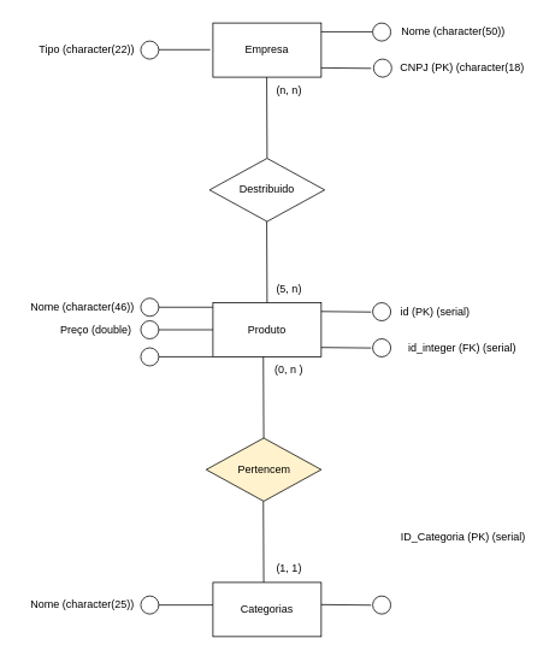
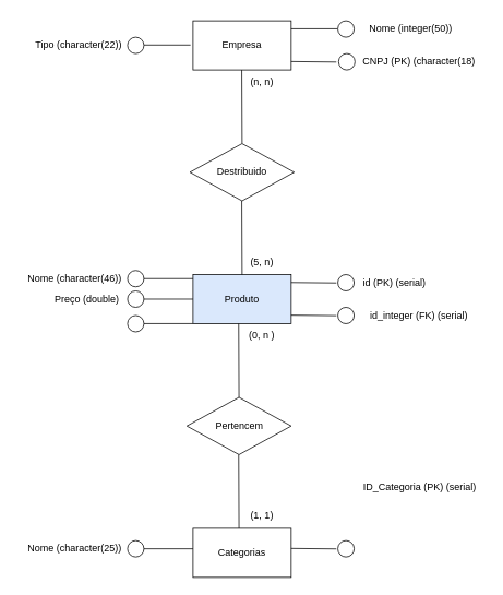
  <mxCell id="0" />
  <mxCell id="1" parent="0" />
  <mxCell id="2" value="Empresa" style="rounded=0;whiteSpace=wrap;html=1;" parent="1" vertex="1"><mxGeometry x="235" y="25" width="120" height="60" as="geometry" /></mxCell>
  <mxCell id="3" value="" style="endArrow=none;html=1;rounded=0;entryX=0;entryY=0.5;entryDx=0;entryDy=0;" parent="1" edge="1"><mxGeometry width="50" height="50" relative="1" as="geometry"><mxPoint x="355" y="34.76" as="sourcePoint" /><mxPoint x="412" y="34.76" as="targetPoint" /></mxGeometry></mxCell>
  <mxCell id="4" value="" style="ellipse;whiteSpace=wrap;html=1;aspect=fixed;" parent="1" vertex="1"><mxGeometry x="412" y="25" width="20" height="20" as="geometry" /></mxCell>
- <mxCell id="5" value="Nome (character(50))" style="text;html=1;align=center;verticalAlign=middle;resizable=0;points=[];autosize=1;strokeColor=none;fillColor=none;" parent="1" vertex="1"><mxGeometry x="430.75" y="20" width="140" height="30" as="geometry" /></mxCell>
+ <mxCell id="5" value="Nome (integer(50))" style="text;html=1;align=center;verticalAlign=middle;resizable=0;points=[];autosize=1;strokeColor=none;fillColor=none;" parent="1" vertex="1"><mxGeometry x="430.75" y="20" width="140" height="30" as="geometry" /></mxCell>
  <mxCell id="6" value="" style="ellipse;whiteSpace=wrap;html=1;aspect=fixed;" parent="1" vertex="1"><mxGeometry x="413" y="65" width="20" height="20" as="geometry" /></mxCell>
  <mxCell id="7" value="CNPJ (PK) (character(18)" style="text;html=1;align=center;verticalAlign=middle;resizable=0;points=[];autosize=1;strokeColor=none;fillColor=none;" parent="1" vertex="1"><mxGeometry x="430.75" y="60" width="160" height="30" as="geometry" /></mxCell>
  <mxCell id="8" value="" style="endArrow=none;html=1;rounded=0;entryX=-0.138;entryY=0.529;entryDx=0;entryDy=0;entryPerimeter=0;" parent="1" edge="1"><mxGeometry width="50" height="50" relative="1" as="geometry"><mxPoint x="355" y="74.71" as="sourcePoint" /><mxPoint x="410.24" y="75.29" as="targetPoint" /></mxGeometry></mxCell>
  <mxCell id="9" value="" style="endArrow=none;html=1;rounded=0;entryX=0;entryY=0.5;entryDx=0;entryDy=0;" parent="1" edge="1"><mxGeometry width="50" height="50" relative="1" as="geometry"><mxPoint x="175" y="54.58" as="sourcePoint" /><mxPoint x="232" y="54.58" as="targetPoint" /></mxGeometry></mxCell>
  <mxCell id="10" value="" style="ellipse;whiteSpace=wrap;html=1;aspect=fixed;" parent="1" vertex="1"><mxGeometry x="155" y="45" width="20" height="20" as="geometry" /></mxCell>
  <mxCell id="11" value="Tipo (character(22))" style="text;html=1;align=center;verticalAlign=middle;resizable=0;points=[];autosize=1;strokeColor=none;fillColor=none;" parent="1" vertex="1"><mxGeometry x="30" y="40" width="130" height="30" as="geometry" /></mxCell>
  <mxCell id="12" value="" style="endArrow=none;html=1;rounded=0;" parent="1" edge="1"><mxGeometry width="50" height="50" relative="1" as="geometry"><mxPoint x="295" y="175" as="sourcePoint" /><mxPoint x="294.58" y="85" as="targetPoint" /></mxGeometry></mxCell>
  <mxCell id="13" value="Destribuido" style="rhombus;whiteSpace=wrap;html=1;" parent="1" vertex="1"><mxGeometry x="231.25" y="175" width="127.5" height="70" as="geometry" /></mxCell>
- <mxCell id="14" value="Produto" style="rounded=0;whiteSpace=wrap;html=1;" parent="1" vertex="1"><mxGeometry x="235" y="335" width="120" height="60" as="geometry" /></mxCell>
+ <mxCell id="14" value="Produto" style="rounded=0;whiteSpace=wrap;html=1;fillColor=#dae8fc;" parent="1" vertex="1"><mxGeometry x="235" y="335" width="120" height="60" as="geometry" /></mxCell>
  <mxCell id="15" value="" style="endArrow=none;html=1;rounded=0;" parent="1" edge="1"><mxGeometry width="50" height="50" relative="1" as="geometry"><mxPoint x="295" y="335" as="sourcePoint" /><mxPoint x="294.58" y="245" as="targetPoint" /></mxGeometry></mxCell>
  <mxCell id="16" value="" style="ellipse;whiteSpace=wrap;html=1;aspect=fixed;" parent="1" vertex="1"><mxGeometry x="412" y="335" width="20" height="20" as="geometry" /></mxCell>
  <mxCell id="17" value="" style="endArrow=none;html=1;rounded=0;entryX=-0.138;entryY=0.529;entryDx=0;entryDy=0;entryPerimeter=0;" parent="1" edge="1"><mxGeometry width="50" height="50" relative="1" as="geometry"><mxPoint x="355" y="344.71" as="sourcePoint" /><mxPoint x="410.24" y="345.29" as="targetPoint" /></mxGeometry></mxCell>
  <mxCell id="18" value="id (PK) (serial)" style="text;html=1;align=center;verticalAlign=middle;resizable=0;points=[];autosize=1;strokeColor=none;fillColor=none;" parent="1" vertex="1"><mxGeometry x="430.75" y="330" width="100" height="30" as="geometry" /></mxCell>
  <mxCell id="19" value="" style="ellipse;whiteSpace=wrap;html=1;aspect=fixed;" parent="1" vertex="1"><mxGeometry x="155" y="330" width="20" height="20" as="geometry" /></mxCell>
  <mxCell id="20" value="" style="endArrow=none;html=1;rounded=0;exitX=0;exitY=0.25;exitDx=0;exitDy=0;entryX=1;entryY=0.5;entryDx=0;entryDy=0;" parent="1" edge="1"><mxGeometry width="50" height="50" relative="1" as="geometry"><mxPoint x="235" y="340" as="sourcePoint" /><mxPoint x="175" y="340" as="targetPoint" /></mxGeometry></mxCell>
  <mxCell id="21" value="Nome (character(46))" style="text;html=1;align=center;verticalAlign=middle;resizable=0;points=[];autosize=1;strokeColor=none;fillColor=none;" parent="1" vertex="1"><mxGeometry x="20" y="325" width="140" height="30" as="geometry" /></mxCell>
  <mxCell id="22" value="id_integer (FK) (serial)" style="text;html=1;align=center;verticalAlign=middle;resizable=0;points=[];autosize=1;strokeColor=none;fillColor=none;" parent="1" vertex="1"><mxGeometry x="430.75" y="370" width="160" height="30" as="geometry" /></mxCell>
  <mxCell id="23" value="" style="ellipse;whiteSpace=wrap;html=1;aspect=fixed;" parent="1" vertex="1"><mxGeometry x="155" y="355" width="20" height="20" as="geometry" /></mxCell>
  <mxCell id="24" value="" style="endArrow=none;html=1;rounded=0;exitX=0;exitY=0.25;exitDx=0;exitDy=0;entryX=1;entryY=0.5;entryDx=0;entryDy=0;" parent="1" edge="1"><mxGeometry width="50" height="50" relative="1" as="geometry"><mxPoint x="235" y="365" as="sourcePoint" /><mxPoint x="175" y="365" as="targetPoint" /></mxGeometry></mxCell>
  <mxCell id="25" value="Preço (double)" style="text;html=1;align=center;verticalAlign=middle;resizable=0;points=[];autosize=1;strokeColor=none;fillColor=none;" parent="1" vertex="1"><mxGeometry x="55" y="350" width="100" height="30" as="geometry" /></mxCell>
  <mxCell id="26" value="" style="ellipse;whiteSpace=wrap;html=1;aspect=fixed;" parent="1" vertex="1"><mxGeometry x="155" y="385" width="20" height="20" as="geometry" /></mxCell>
  <mxCell id="27" value="" style="endArrow=none;html=1;rounded=0;exitX=0;exitY=0.25;exitDx=0;exitDy=0;entryX=1;entryY=0.5;entryDx=0;entryDy=0;" parent="1" edge="1"><mxGeometry width="50" height="50" relative="1" as="geometry"><mxPoint x="235" y="394.92" as="sourcePoint" /><mxPoint x="175" y="394.92" as="targetPoint" /></mxGeometry></mxCell>
  <mxCell id="28" value="Categorias" style="rounded=0;whiteSpace=wrap;html=1;" parent="1" vertex="1"><mxGeometry x="235" y="645" width="120" height="60" as="geometry" /></mxCell>
  <mxCell id="29" value="ID_Categoria (PK) (serial)" style="text;html=1;align=center;verticalAlign=middle;resizable=0;points=[];autosize=1;strokeColor=none;fillColor=none;" parent="1" vertex="1"><mxGeometry x="432" y="580" width="160" height="30" as="geometry" /></mxCell>
  <mxCell id="30" value="" style="ellipse;whiteSpace=wrap;html=1;aspect=fixed;" parent="1" vertex="1"><mxGeometry x="412" y="375" width="20" height="20" as="geometry" /></mxCell>
  <mxCell id="31" value="" style="endArrow=none;html=1;rounded=0;entryX=-0.138;entryY=0.529;entryDx=0;entryDy=0;entryPerimeter=0;" parent="1" edge="1"><mxGeometry width="50" height="50" relative="1" as="geometry"><mxPoint x="355" y="384.58" as="sourcePoint" /><mxPoint x="410.24" y="385.16" as="targetPoint" /></mxGeometry></mxCell>
  <mxCell id="32" value="" style="ellipse;whiteSpace=wrap;html=1;aspect=fixed;" parent="1" vertex="1"><mxGeometry x="412" y="660" width="20" height="20" as="geometry" /></mxCell>
  <mxCell id="33" value="" style="endArrow=none;html=1;rounded=0;entryX=-0.138;entryY=0.529;entryDx=0;entryDy=0;entryPerimeter=0;" parent="1" edge="1"><mxGeometry width="50" height="50" relative="1" as="geometry"><mxPoint x="355" y="669.58" as="sourcePoint" /><mxPoint x="410.24" y="670.16" as="targetPoint" /></mxGeometry></mxCell>
- <mxCell id="34" value="Pertencem" style="rhombus;whiteSpace=wrap;html=1;fillColor=#fff2cc;" parent="1" vertex="1"><mxGeometry x="227.5" y="485" width="127.5" height="70" as="geometry" /></mxCell>
+ <mxCell id="34" value="Pertencem" style="rhombus;whiteSpace=wrap;html=1;" parent="1" vertex="1"><mxGeometry x="227.5" y="485" width="127.5" height="70" as="geometry" /></mxCell>
  <mxCell id="35" value="" style="endArrow=none;html=1;rounded=0;" parent="1" edge="1"><mxGeometry width="50" height="50" relative="1" as="geometry"><mxPoint x="291.25" y="485" as="sourcePoint" /><mxPoint x="290.83" y="395" as="targetPoint" /></mxGeometry></mxCell>
  <mxCell id="36" value="" style="endArrow=none;html=1;rounded=0;" parent="1" edge="1"><mxGeometry width="50" height="50" relative="1" as="geometry"><mxPoint x="291.25" y="645" as="sourcePoint" /><mxPoint x="290.83" y="555" as="targetPoint" /></mxGeometry></mxCell>
  <mxCell id="37" value="" style="ellipse;whiteSpace=wrap;html=1;aspect=fixed;" parent="1" vertex="1"><mxGeometry x="155" y="660" width="20" height="20" as="geometry" /></mxCell>
  <mxCell id="38" value="" style="endArrow=none;html=1;rounded=0;exitX=0;exitY=0.25;exitDx=0;exitDy=0;entryX=1;entryY=0.5;entryDx=0;entryDy=0;" parent="1" edge="1"><mxGeometry width="50" height="50" relative="1" as="geometry"><mxPoint x="235" y="670" as="sourcePoint" /><mxPoint x="175" y="670" as="targetPoint" /></mxGeometry></mxCell>
  <mxCell id="39" value="Nome (character(25))" style="text;html=1;align=center;verticalAlign=middle;resizable=0;points=[];autosize=1;strokeColor=none;fillColor=none;" parent="1" vertex="1"><mxGeometry x="20" y="655" width="140" height="30" as="geometry" /></mxCell>
  <mxCell id="40" value="(n, n)" style="text;html=1;align=center;verticalAlign=middle;resizable=0;points=[];autosize=1;strokeColor=none;fillColor=none;" parent="1" vertex="1"><mxGeometry x="294" y="85" width="50" height="30" as="geometry" /></mxCell>
  <mxCell id="41" value="(5, n)" style="text;html=1;align=center;verticalAlign=middle;resizable=0;points=[];autosize=1;strokeColor=none;fillColor=none;" parent="1" vertex="1"><mxGeometry x="294" y="305" width="50" height="30" as="geometry" /></mxCell>
  <mxCell id="42" value="(0, n )" style="text;html=1;align=center;verticalAlign=middle;resizable=0;points=[];autosize=1;strokeColor=none;fillColor=none;" parent="1" vertex="1"><mxGeometry x="294" y="395" width="50" height="30" as="geometry" /></mxCell>
  <mxCell id="43" value="(1, 1)" style="text;html=1;align=center;verticalAlign=middle;resizable=0;points=[];autosize=1;strokeColor=none;fillColor=none;" parent="1" vertex="1"><mxGeometry x="294" y="615" width="50" height="30" as="geometry" /></mxCell>
